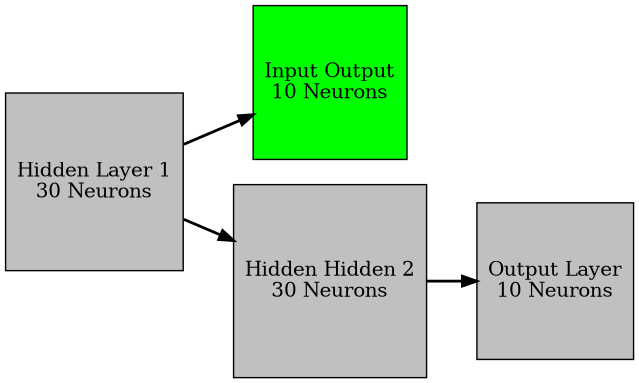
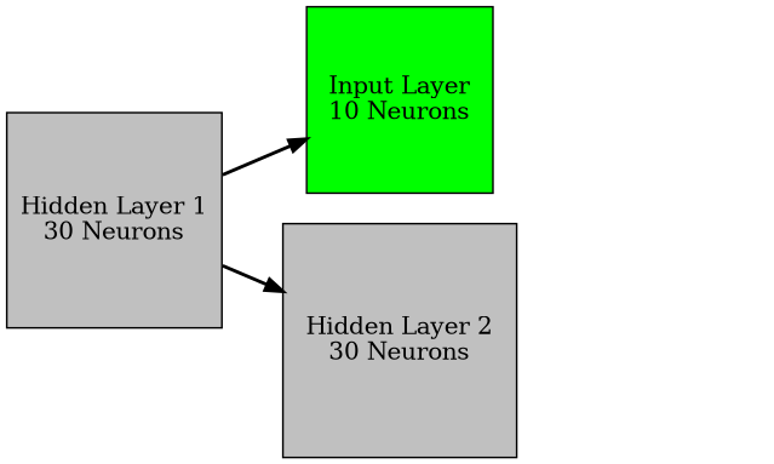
  digraph {
    rankdir=LR
    node [fillcolor=grey shape=square style=filled]
    edge [penwidth=2]
-   n1 [fillcolor=green label="Input Output\n10 Neurons" width=1.4]
+   n1 [fillcolor=green label="Input Layer\n10 Neurons" width=1.4]
    n2 [label="Hidden Layer 1\n30 Neurons" width=1.4]
-   n3 [label="Hidden Hidden 2\n30 Neurons" width=1.4]
-   n4 [label="Output Layer\n10 Neurons" width=1.4]
+   n3 [label="Hidden Layer 2\n30 Neurons" width=1.4]
    n2 -> n1
    n2 -> n3
-   n3 -> n4
  }
